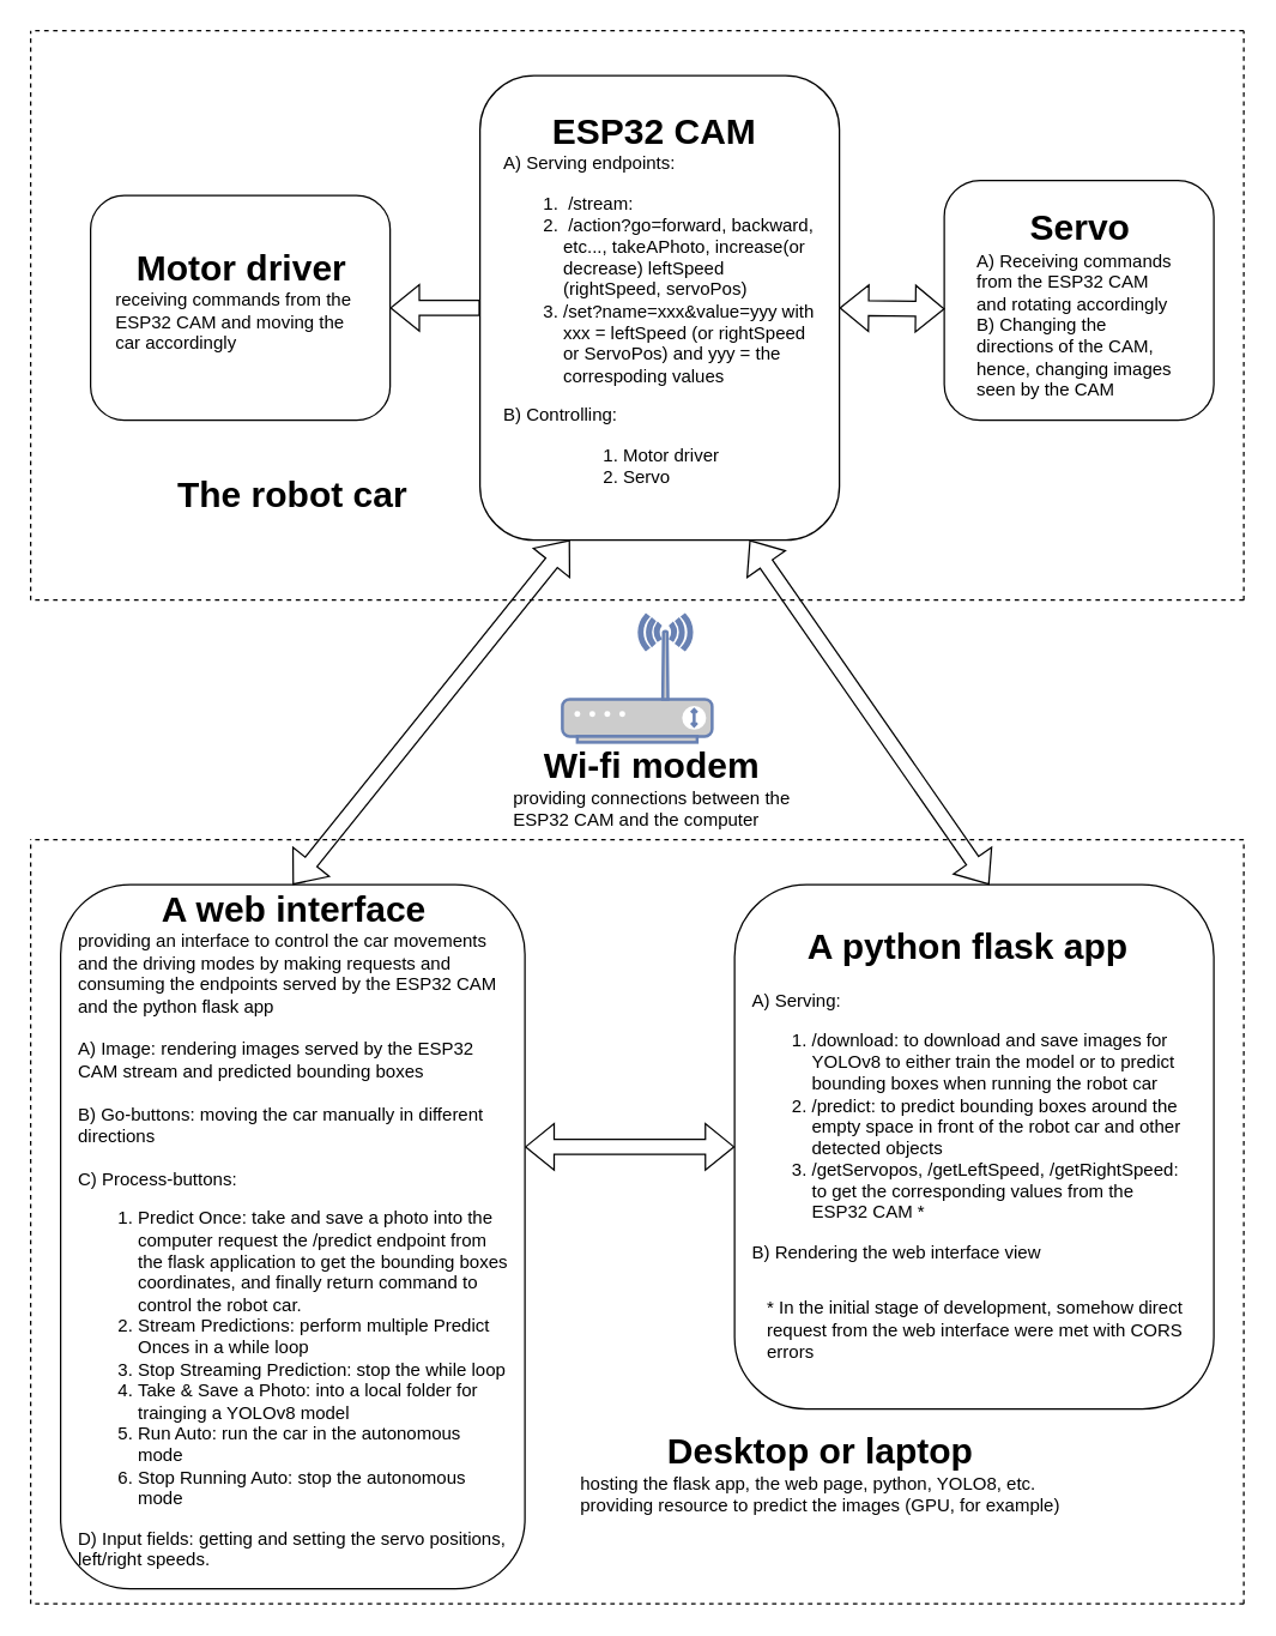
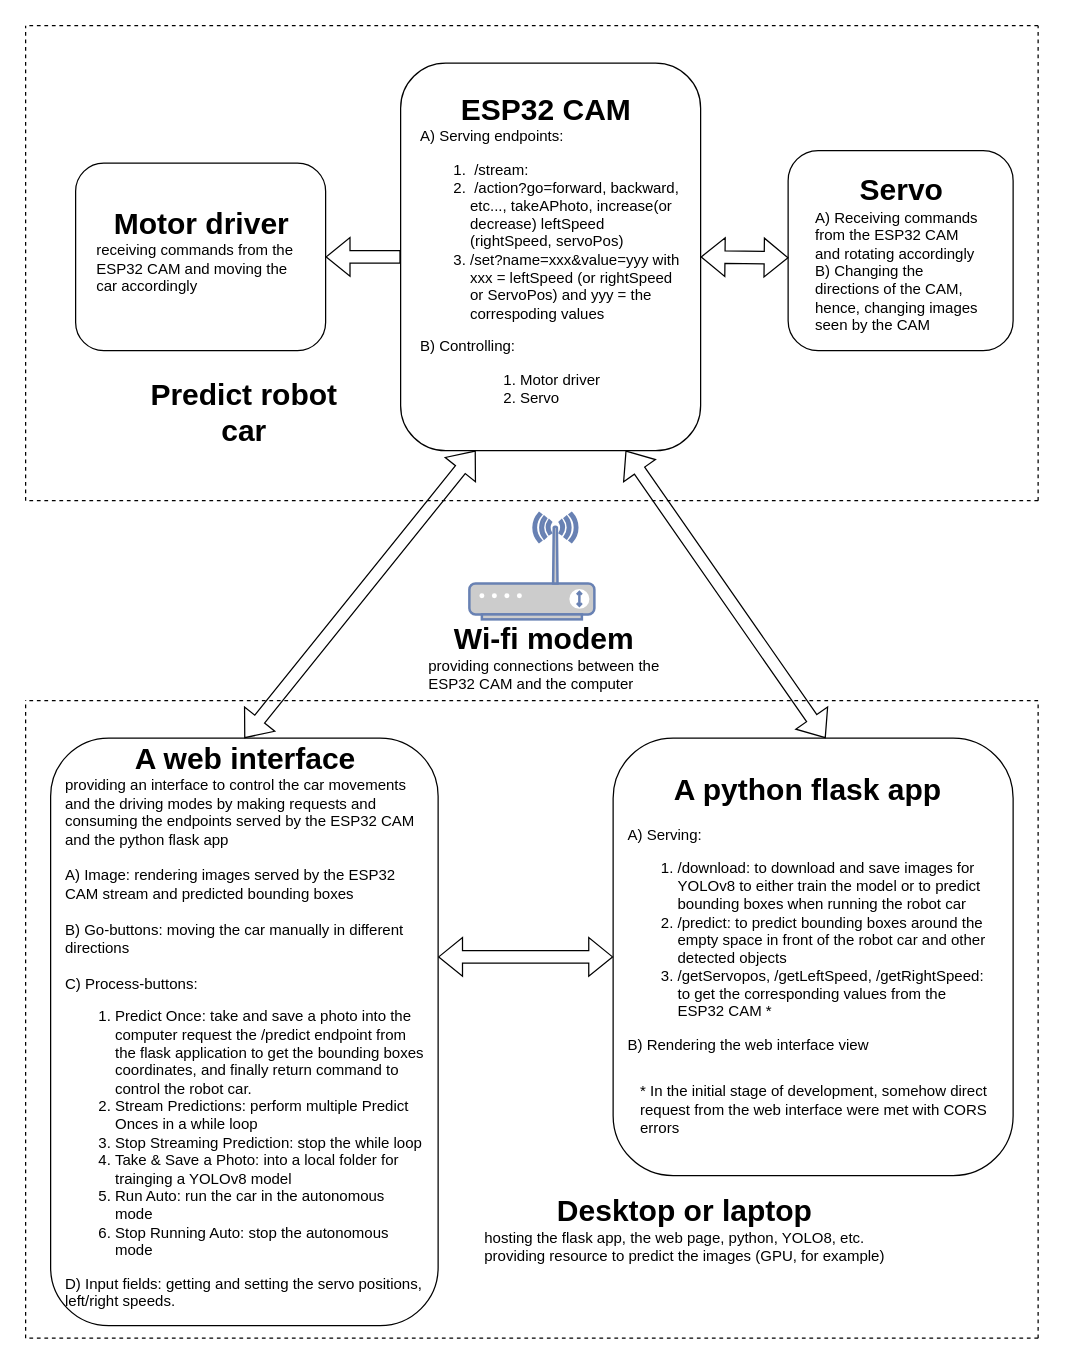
  <mxCell id="0" />
  <mxCell id="1" parent="0" />
  <mxCell id="2" value="" style="rounded=1;whiteSpace=wrap;html=1;" parent="1" vertex="1"><mxGeometry x="320" y="50" width="240" height="310" as="geometry" /></mxCell>
  <mxCell id="3" value="&lt;div style=&quot;&quot;&gt;&lt;span style=&quot;font-size: 24px; font-weight: bold; background-color: initial;&quot;&gt;Desktop or laptop&lt;/span&gt;&lt;/div&gt;&lt;font style=&quot;&quot;&gt;&lt;div style=&quot;text-align: left;&quot;&gt;&lt;span style=&quot;background-color: initial;&quot;&gt;hosting the flask app, the web page, python, YOLO8, etc.&lt;/span&gt;&lt;/div&gt;&lt;font style=&quot;font-size: 12px;&quot;&gt;&lt;div style=&quot;text-align: left;&quot;&gt;&lt;span style=&quot;background-color: initial;&quot;&gt;providing resource to predict the images (GPU, for example)&lt;/span&gt;&lt;/div&gt;&lt;/font&gt;&lt;div style=&quot;text-align: left;&quot;&gt;&lt;br&gt;&lt;/div&gt;&lt;/font&gt;" style="text;strokeColor=none;align=center;fillColor=none;html=1;verticalAlign=middle;whiteSpace=wrap;rounded=0;" parent="1" vertex="1"><mxGeometry x="350" y="950" width="395" height="80" as="geometry" /></mxCell>
  <mxCell id="4" value="" style="rounded=1;whiteSpace=wrap;html=1;" parent="1" vertex="1"><mxGeometry x="40" y="590" width="310" height="470" as="geometry" /></mxCell>
  <mxCell id="5" value="" style="rounded=1;whiteSpace=wrap;html=1;" parent="1" vertex="1"><mxGeometry x="490" y="590" width="320" height="350" as="geometry" /></mxCell>
  <mxCell id="6" value="&lt;div style=&quot;text-align: center;&quot;&gt;&lt;b style=&quot;background-color: initial;&quot;&gt;&lt;font style=&quot;font-size: 24px;&quot;&gt;A web interface&lt;/font&gt;&lt;/b&gt;&lt;/div&gt;providing an interface to control the car movements and the driving modes by making requests and consuming the endpoints served by the ESP32 CAM and the python flask app&lt;br&gt;&lt;br&gt;A) Image: rendering images served by the ESP32 CAM stream and predicted bounding boxes&lt;br&gt;&lt;br&gt;B) Go-buttons: moving the car manually in different directions&lt;br&gt;&lt;br&gt;C) Process-buttons:&lt;br&gt;&lt;ol&gt;&lt;li&gt;Predict Once: take and save a photo into the computer request the /predict endpoint from the flask application to get the bounding boxes coordinates, and finally return command to control the robot car.&lt;/li&gt;&lt;li&gt;Stream Predictions: perform multiple Predict Onces in a while loop&lt;/li&gt;&lt;li&gt;Stop Streaming Prediction: stop the while loop&lt;/li&gt;&lt;li&gt;Take &amp;amp; Save a Photo: into a local folder for trainging a YOLOv8 model&lt;/li&gt;&lt;li&gt;Run Auto: run the car in the autonomous mode&lt;/li&gt;&lt;li&gt;Stop Running Auto: stop the autonomous mode&lt;/li&gt;&lt;/ol&gt;D) Input fields: getting and setting the servo positions, left/right speeds.&amp;nbsp;&amp;nbsp;" style="text;strokeColor=none;align=left;fillColor=none;html=1;verticalAlign=middle;whiteSpace=wrap;rounded=0;" parent="1" vertex="1"><mxGeometry x="50" y="600" width="290" height="440" as="geometry" /></mxCell>
  <mxCell id="7" value="&lt;div style=&quot;text-align: center;&quot;&gt;&lt;b style=&quot;font-size: 24px; background-color: initial;&quot;&gt;A python flask app&lt;/b&gt;&lt;/div&gt;&amp;nbsp;&lt;br&gt;A) Serving:&lt;br&gt;&lt;ol&gt;&lt;li&gt;/download: to download and save images for YOLOv8 to either train the model or to predict bounding boxes when running the robot car&amp;nbsp;&lt;/li&gt;&lt;li&gt;/predict: to predict bounding boxes around the empty space in front of the robot car and other detected objects&lt;/li&gt;&lt;li&gt;/getServopos, /getLeftSpeed, /getRightSpeed: to get the corresponding values from the ESP32 CAM *&lt;/li&gt;&lt;/ol&gt;B) Rendering the web interface view&amp;nbsp;" style="text;strokeColor=none;align=left;fillColor=none;html=1;verticalAlign=middle;whiteSpace=wrap;rounded=0;" parent="1" vertex="1"><mxGeometry x="500" y="610" width="290" height="240" as="geometry" /></mxCell>
  <mxCell id="8" value="" style="shape=flexArrow;endArrow=classic;startArrow=classic;html=1;rounded=0;entryX=0.25;entryY=1;entryDx=0;entryDy=0;exitX=0.5;exitY=0;exitDx=0;exitDy=0;" parent="1" source="4" target="2" edge="1"><mxGeometry width="100" height="100" relative="1" as="geometry"><mxPoint x="190" y="580" as="sourcePoint" /><mxPoint x="410" y="380" as="targetPoint" /><Array as="points" /></mxGeometry></mxCell>
  <mxCell id="9" value="" style="endArrow=none;dashed=1;html=1;rounded=0;" parent="1" edge="1"><mxGeometry width="50" height="50" relative="1" as="geometry"><mxPoint x="830" y="20" as="sourcePoint" /><mxPoint x="20" y="20" as="targetPoint" /></mxGeometry></mxCell>
  <mxCell id="10" value="" style="fontColor=#0066CC;verticalAlign=top;verticalLabelPosition=bottom;labelPosition=center;align=center;html=1;outlineConnect=0;fillColor=#CCCCCC;strokeColor=#6881B3;gradientColor=none;gradientDirection=north;strokeWidth=2;shape=mxgraph.networks.wireless_modem;" parent="1" vertex="1"><mxGeometry x="375" y="410" width="100" height="85" as="geometry" /></mxCell>
  <mxCell id="11" value="&lt;div style=&quot;&quot;&gt;&lt;span style=&quot;background-color: initial;&quot;&gt;&lt;font style=&quot;font-size: 24px;&quot;&gt;&lt;b&gt;ESP32 CAM&amp;nbsp;&lt;/b&gt;&lt;/font&gt;&lt;/span&gt;&lt;/div&gt;&lt;div style=&quot;text-align: left;&quot;&gt;&lt;span style=&quot;background-color: initial;&quot;&gt;A) Serving endpoints:&lt;/span&gt;&lt;/div&gt;&lt;span style=&quot;background-color: initial;&quot;&gt;&lt;div style=&quot;&quot;&gt;&lt;ol&gt;&lt;li style=&quot;text-align: left;&quot;&gt;&lt;span style=&quot;background-color: initial;&quot;&gt;&amp;nbsp;/stream:&amp;nbsp;&lt;/span&gt;&lt;/li&gt;&lt;li style=&quot;text-align: left;&quot;&gt;&lt;span style=&quot;background-color: initial;&quot;&gt;&amp;nbsp;/action?go=&lt;/span&gt;forward, backward, etc...,&amp;nbsp;&lt;span style=&quot;background-color: initial;&quot;&gt;takeAPhoto, increase(or decrease) leftSpeed (rightSpeed, servoPos)&lt;/span&gt;&lt;/li&gt;&lt;li style=&quot;text-align: left;&quot;&gt;&lt;span style=&quot;background-color: initial;&quot;&gt;/set?name=xxx&amp;amp;value=yyy with xxx = leftSpeed (or rightSpeed or ServoPos) and yyy = the correspoding values&lt;/span&gt;&lt;/li&gt;&lt;/ol&gt;&lt;/div&gt;&lt;/span&gt;&lt;div style=&quot;text-align: left;&quot;&gt;&lt;span style=&quot;background-color: initial;&quot;&gt;B) Controlling:&lt;/span&gt;&lt;/div&gt;&lt;blockquote style=&quot;margin: 0 0 0 40px; border: none; padding: 0px;&quot;&gt;&lt;div style=&quot;text-align: left;&quot;&gt;&lt;ol&gt;&lt;li&gt;&lt;span style=&quot;background-color: initial;&quot;&gt;Motor driver&lt;/span&gt;&lt;/li&gt;&lt;li&gt;&lt;span style=&quot;background-color: initial;&quot;&gt;Servo&lt;/span&gt;&lt;/li&gt;&lt;/ol&gt;&lt;/div&gt;&lt;/blockquote&gt;" style="text;strokeColor=none;align=center;fillColor=none;html=1;verticalAlign=middle;whiteSpace=wrap;rounded=0;" parent="1" vertex="1"><mxGeometry x="335" y="50" width="210" height="310" as="geometry" /></mxCell>
  <mxCell id="12" value="" style="rounded=1;whiteSpace=wrap;html=1;" parent="1" vertex="1"><mxGeometry x="60" y="130" width="200" height="150" as="geometry" /></mxCell>
  <mxCell id="13" value="&lt;div style=&quot;text-align: left;&quot;&gt;&lt;br&gt;&lt;/div&gt;" style="rounded=1;whiteSpace=wrap;html=1;" parent="1" vertex="1"><mxGeometry x="630" y="120" width="180" height="160" as="geometry" /></mxCell>
  <mxCell id="14" value="" style="shape=flexArrow;endArrow=classic;html=1;rounded=0;exitX=0;exitY=0.5;exitDx=0;exitDy=0;" parent="1" source="2" edge="1" target="12"><mxGeometry width="50" height="50" relative="1" as="geometry"><mxPoint x="225" y="325" as="sourcePoint" /><mxPoint x="220" y="235" as="targetPoint" /></mxGeometry></mxCell>
  <mxCell id="15" value="" style="shape=flexArrow;endArrow=classic;startArrow=classic;html=1;rounded=0;entryX=0;entryY=0.5;entryDx=0;entryDy=0;" parent="1" target="5" edge="1"><mxGeometry width="100" height="100" relative="1" as="geometry"><mxPoint x="350" y="765" as="sourcePoint" /><mxPoint x="420" y="810" as="targetPoint" /></mxGeometry></mxCell>
  <mxCell id="16" value="" style="shape=flexArrow;endArrow=classic;startArrow=classic;html=1;rounded=0;exitX=1;exitY=0.5;exitDx=0;exitDy=0;entryX=0.002;entryY=0.536;entryDx=0;entryDy=0;entryPerimeter=0;" parent="1" target="13" edge="1" source="2"><mxGeometry width="100" height="100" relative="1" as="geometry"><mxPoint x="560" y="200" as="sourcePoint" /><mxPoint x="610" y="200" as="targetPoint" /><Array as="points" /></mxGeometry></mxCell>
  <mxCell id="17" value="" style="shape=flexArrow;endArrow=classic;startArrow=classic;html=1;rounded=0;entryX=0.75;entryY=1;entryDx=0;entryDy=0;" parent="1" target="2" edge="1"><mxGeometry width="100" height="100" relative="1" as="geometry"><mxPoint x="660" y="590" as="sourcePoint" /><mxPoint x="880" y="390" as="targetPoint" /><Array as="points" /></mxGeometry></mxCell>
  <mxCell id="18" value="&lt;br&gt;&lt;div style=&quot;text-align: center; border-color: var(--border-color);&quot;&gt;&lt;font style=&quot;border-color: var(--border-color); font-size: 24px;&quot;&gt;&lt;b style=&quot;border-color: var(--border-color);&quot;&gt;Servo&lt;/b&gt;&lt;/font&gt;&lt;/div&gt;&lt;div style=&quot;border-color: var(--border-color);&quot;&gt;&lt;span style=&quot;border-color: var(--border-color); background-color: initial;&quot;&gt;A) Receiving commands from the ESP32 CAM and rotating accordingly&lt;/span&gt;&lt;/div&gt;&lt;div style=&quot;border-color: var(--border-color);&quot;&gt;&lt;span style=&quot;border-color: var(--border-color); background-color: initial;&quot;&gt;B) Changing the&lt;/span&gt;&lt;/div&gt;&lt;div style=&quot;border-color: var(--border-color);&quot;&gt;&lt;span style=&quot;border-color: var(--border-color); background-color: initial;&quot;&gt;directions of the CAM, hence, changing images seen by the CAM&lt;/span&gt;&lt;/div&gt;" style="text;strokeColor=none;align=left;fillColor=none;html=1;verticalAlign=middle;whiteSpace=wrap;rounded=0;" vertex="1" parent="1"><mxGeometry x="650" y="120" width="140" height="150" as="geometry" /></mxCell>
  <mxCell id="19" value="" style="endArrow=none;dashed=1;html=1;rounded=0;" edge="1" parent="1"><mxGeometry width="50" height="50" relative="1" as="geometry"><mxPoint x="830" y="400" as="sourcePoint" /><mxPoint x="20" y="400" as="targetPoint" /></mxGeometry></mxCell>
  <mxCell id="20" value="" style="endArrow=none;dashed=1;html=1;rounded=0;" edge="1" parent="1"><mxGeometry width="50" height="50" relative="1" as="geometry"><mxPoint x="830" y="560" as="sourcePoint" /><mxPoint x="20" y="560" as="targetPoint" /></mxGeometry></mxCell>
  <mxCell id="21" value="" style="endArrow=none;dashed=1;html=1;rounded=0;" edge="1" parent="1"><mxGeometry width="50" height="50" relative="1" as="geometry"><mxPoint x="830" y="1070" as="sourcePoint" /><mxPoint x="20" y="1070" as="targetPoint" /></mxGeometry></mxCell>
  <mxCell id="22" value="" style="endArrow=none;dashed=1;html=1;rounded=0;" edge="1" parent="1"><mxGeometry width="50" height="50" relative="1" as="geometry"><mxPoint x="830" y="1070" as="sourcePoint" /><mxPoint x="830" y="560" as="targetPoint" /></mxGeometry></mxCell>
  <mxCell id="23" value="" style="endArrow=none;dashed=1;html=1;rounded=0;" edge="1" parent="1"><mxGeometry width="50" height="50" relative="1" as="geometry"><mxPoint x="20" y="1070" as="sourcePoint" /><mxPoint x="20" y="559.5" as="targetPoint" /></mxGeometry></mxCell>
  <mxCell id="24" value="" style="endArrow=none;dashed=1;html=1;rounded=0;" edge="1" parent="1"><mxGeometry width="50" height="50" relative="1" as="geometry"><mxPoint x="20" y="400" as="sourcePoint" /><mxPoint x="20" y="20" as="targetPoint" /></mxGeometry></mxCell>
  <mxCell id="25" value="" style="endArrow=none;dashed=1;html=1;rounded=0;" edge="1" parent="1"><mxGeometry width="50" height="50" relative="1" as="geometry"><mxPoint x="830" y="400" as="sourcePoint" /><mxPoint x="830" y="20" as="targetPoint" /></mxGeometry></mxCell>
  <mxCell id="26" value="&lt;div style=&quot;&quot;&gt;&lt;span style=&quot;background-color: initial;&quot;&gt;&lt;span style=&quot;font-size: 24px;&quot;&gt;&lt;b&gt;Wi-fi&amp;nbsp;&lt;/b&gt;&lt;/span&gt;&lt;/span&gt;&lt;b style=&quot;background-color: initial; font-size: 24px;&quot;&gt;modem&lt;/b&gt;&lt;/div&gt;&lt;div style=&quot;text-align: left;&quot;&gt;&lt;span style=&quot;background-color: initial;&quot;&gt;providing connections between the&lt;/span&gt;&lt;/div&gt;&lt;div style=&quot;text-align: left;&quot;&gt;&lt;span style=&quot;background-color: initial;&quot;&gt;ESP32 CAM and the computer&lt;/span&gt;&lt;/div&gt;" style="text;strokeColor=none;align=center;fillColor=none;html=1;verticalAlign=middle;whiteSpace=wrap;rounded=0;" vertex="1" parent="1"><mxGeometry x="325" y="485" width="220" height="80" as="geometry" /></mxCell>
- <mxCell id="27" value="&lt;div style=&quot;&quot;&gt;&lt;span style=&quot;font-size: 24px; font-weight: bold; background-color: initial;&quot;&gt;The robot car&lt;/span&gt;&lt;/div&gt;" style="text;strokeColor=none;align=center;fillColor=none;html=1;verticalAlign=middle;whiteSpace=wrap;rounded=0;" vertex="1" parent="1"><mxGeometry x="110" y="290" width="170" height="80" as="geometry" /></mxCell>
+ <mxCell id="27" value="&lt;div style=&quot;&quot;&gt;&lt;span style=&quot;font-size: 24px; font-weight: bold; background-color: initial;&quot;&gt;Predict robot car&lt;/span&gt;&lt;/div&gt;" style="text;strokeColor=none;align=center;fillColor=none;html=1;verticalAlign=middle;whiteSpace=wrap;rounded=0;" vertex="1" parent="1"><mxGeometry x="110" y="290" width="170" height="80" as="geometry" /></mxCell>
  <mxCell id="28" value="&lt;div style=&quot;text-align: center;&quot;&gt;&lt;b style=&quot;font-size: 24px; background-color: initial; border-color: var(--border-color);&quot;&gt;Motor driver&lt;/b&gt;&lt;/div&gt;&lt;div style=&quot;border-color: var(--border-color);&quot;&gt;receiving commands from the ESP32 CAM and moving the car accordingly&lt;/div&gt;" style="text;strokeColor=none;align=left;fillColor=none;html=1;verticalAlign=middle;whiteSpace=wrap;rounded=0;" vertex="1" parent="1"><mxGeometry x="75" y="150" width="170" height="100" as="geometry" /></mxCell>
  <mxCell id="29" value="&lt;div style=&quot;text-align: center;&quot;&gt;&lt;/div&gt;&lt;br&gt;&lt;span style=&quot;background-color: initial;&quot;&gt;* In the initial stage of development, somehow direct request from the web interface were met with CORS errors&lt;/span&gt;" style="text;strokeColor=none;align=left;fillColor=none;html=1;verticalAlign=middle;whiteSpace=wrap;rounded=0;" vertex="1" parent="1"><mxGeometry x="510" y="850" width="290" height="60" as="geometry" /></mxCell>
